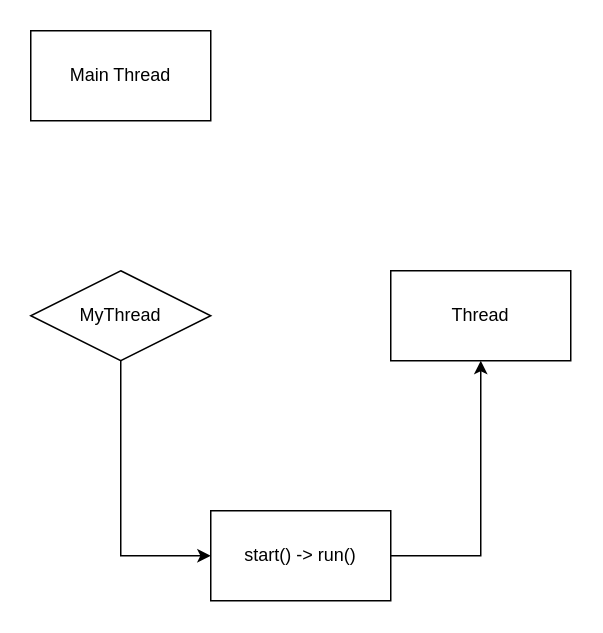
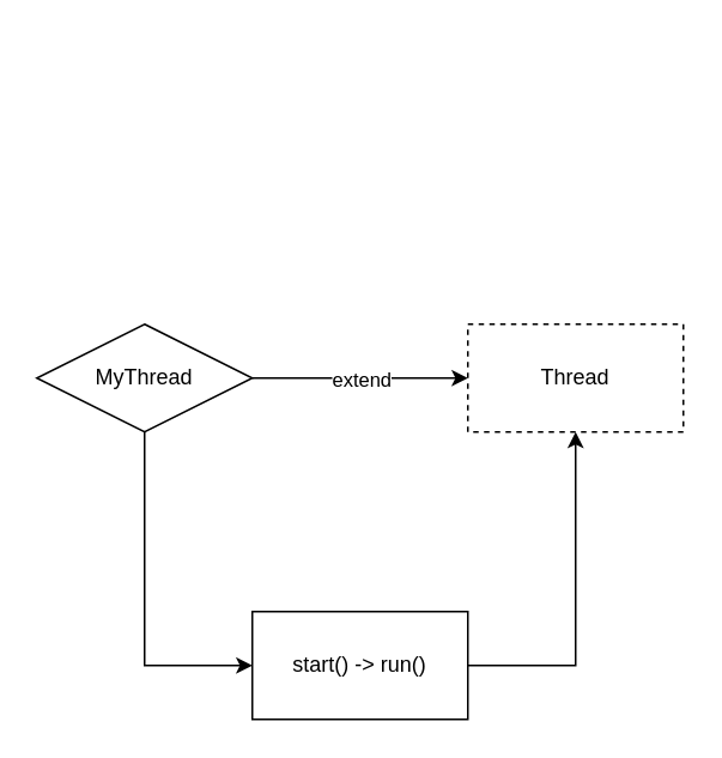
  <mxCell id="0" />
  <mxCell id="1" parent="0" />
- <mxCell id="2" value="Main Thread" style="rounded=0;whiteSpace=wrap;html=1;" vertex="1" parent="1"><mxGeometry x="20" y="20" width="120" height="60" as="geometry" /></mxCell>
+ <mxCell id="3" style="edgeStyle=orthogonalEdgeStyle;rounded=0;orthogonalLoop=1;jettySize=auto;html=1;entryX=0;entryY=0.5;entryDx=0;entryDy=0;" edge="1" parent="1" source="6" target="7"><mxGeometry relative="1" as="geometry" /></mxCell>
+ <mxCell id="4" value="extend" style="edgeLabel;html=1;align=center;verticalAlign=middle;resizable=0;points=[];" vertex="1" connectable="0" parent="3"><mxGeometry x="0.433" y="-2" relative="1" as="geometry"><mxPoint x="-26" y="-2" as="offset" /></mxGeometry></mxCell>
  <mxCell id="5" style="edgeStyle=orthogonalEdgeStyle;rounded=0;orthogonalLoop=1;jettySize=auto;html=1;entryX=0;entryY=0.5;entryDx=0;entryDy=0;" edge="1" parent="1" source="6" target="9"><mxGeometry relative="1" as="geometry" /></mxCell>
  <mxCell id="6" value="MyThread" style="rhombus;whiteSpace=wrap;html=1;" vertex="1" parent="1"><mxGeometry x="20" y="180" width="120" height="60" as="geometry" /></mxCell>
- <mxCell id="7" value="Thread" style="rounded=0;whiteSpace=wrap;html=1;" vertex="1" parent="1"><mxGeometry x="260" y="180" width="120" height="60" as="geometry" /></mxCell>
+ <mxCell id="7" value="Thread" style="rounded=0;whiteSpace=wrap;html=1;dashed=1;" vertex="1" parent="1"><mxGeometry x="260" y="180" width="120" height="60" as="geometry" /></mxCell>
  <mxCell id="8" style="edgeStyle=orthogonalEdgeStyle;rounded=0;orthogonalLoop=1;jettySize=auto;html=1;entryX=0.5;entryY=1;entryDx=0;entryDy=0;exitX=1;exitY=0.5;exitDx=0;exitDy=0;" edge="1" parent="1" source="9" target="7"><mxGeometry relative="1" as="geometry" /></mxCell>
  <mxCell id="9" value="start() -&amp;gt; run()" style="rounded=0;whiteSpace=wrap;html=1;" vertex="1" parent="1"><mxGeometry x="140" y="340" width="120" height="60" as="geometry" /></mxCell>
